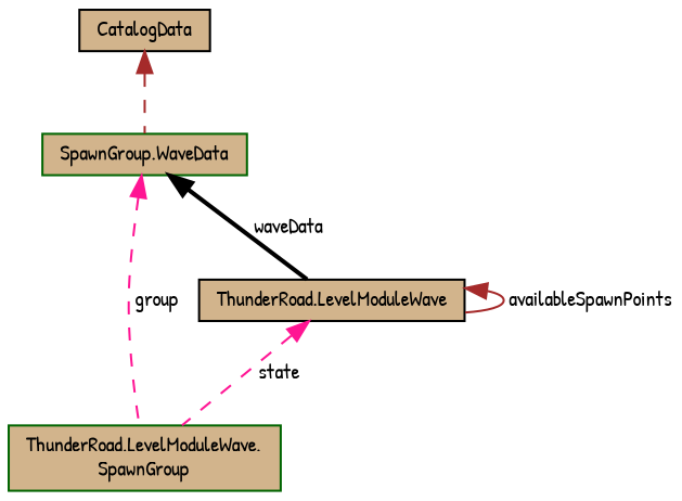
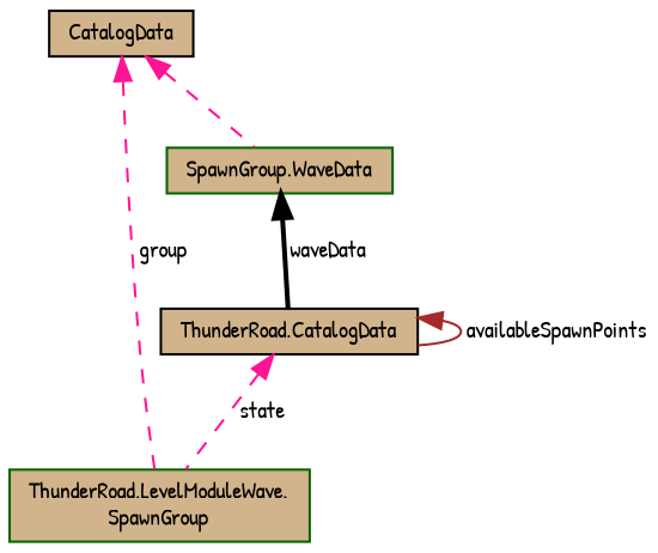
  digraph {
    fontname="Patrick Hand"
    node [color=darkgreen fillcolor=tan fontname="Patrick Hand" fontsize=10 shape=record style=filled]
    edge [color=deeppink dir=back fontname="Patrick Hand" fontsize=10 labelfontname=Helvetica labelfontsize=10 style=dashed]
    n1 [fontcolor=black height=0.2 label="ThunderRoad.LevelModuleWave.\lSpawnGroup" width=0.4]
-   n2 [color=black height=0.2 label="ThunderRoad.LevelModuleWave" width=0.4]
+   n2 [color=black height=0.2 label="ThunderRoad.CatalogData" width=0.4]
    n3 [height=0.2 label="SpawnGroup.WaveData" width=0.4]
    n4 [color=black height=0.2 label=CatalogData width=0.4]
    n2 -> n1 [label=" state"]
    n2 -> n2 [color=brown label=" availableSpawnPoints" style=solid]
-   n3 -> n1 [label=" group"]
+   n4 -> n1 [label=" group"]
    n3 -> n2 [color=black label=" waveData" style=bold]
-   n4 -> n3 [color=brown]
+   n4 -> n3
  }
